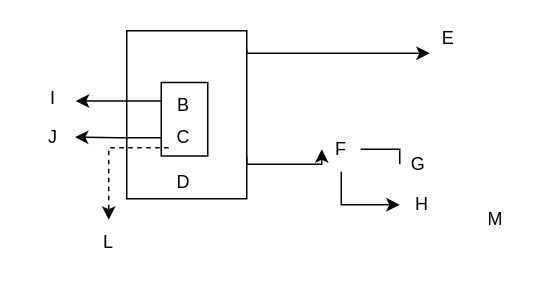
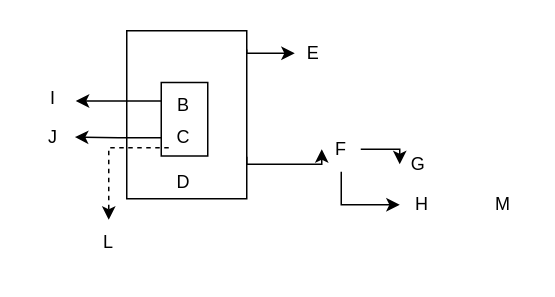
  <mxCell id="0" />
  <mxCell id="1" parent="0" />
  <mxCell id="2" style="edgeStyle=orthogonalEdgeStyle;rounded=0;orthogonalLoop=1;jettySize=auto;html=1;exitX=1;exitY=0.111;exitDx=0;exitDy=0;exitPerimeter=0;" parent="1" source="4" target="6" edge="1"><mxGeometry relative="1" as="geometry"><mxPoint x="204" y="85" as="targetPoint" /><Array as="points"><mxPoint x="164" y="35" /></Array></mxGeometry></mxCell>
  <mxCell id="3" style="edgeStyle=orthogonalEdgeStyle;rounded=0;orthogonalLoop=1;jettySize=auto;html=1;exitX=1;exitY=0.75;exitDx=0;exitDy=0;entryX=0;entryY=0.5;entryDx=0;entryDy=0;" parent="1" source="4" target="9" edge="1"><mxGeometry relative="1" as="geometry"><Array as="points"><mxPoint x="164" y="109" /></Array></mxGeometry></mxCell>
  <mxCell id="4" value="" style="rounded=0;whiteSpace=wrap;html=1;" parent="1" vertex="1"><mxGeometry x="84" y="20" width="80" height="112" as="geometry" /></mxCell>
  <mxCell id="5" value="D" style="text;html=1;strokeColor=none;fillColor=none;align=center;verticalAlign=middle;whiteSpace=wrap;rounded=0;" parent="1" vertex="1"><mxGeometry x="92" y="106" width="60" height="30" as="geometry" /></mxCell>
- <mxCell id="6" value="E" style="text;html=1;strokeColor=none;fillColor=none;align=center;verticalAlign=middle;whiteSpace=wrap;rounded=0;" parent="1" vertex="1"><mxGeometry x="286" y="10" width="25" height="30" as="geometry" /></mxCell>
+ <mxCell id="6" value="E" style="text;html=1;strokeColor=none;fillColor=none;align=center;verticalAlign=middle;whiteSpace=wrap;rounded=0;" parent="1" vertex="1"><mxGeometry x="196" y="20" width="25" height="30" as="geometry" /></mxCell>
  <mxCell id="7" style="edgeStyle=orthogonalEdgeStyle;rounded=0;orthogonalLoop=1;jettySize=auto;html=1;entryX=0;entryY=0.5;entryDx=0;entryDy=0;exitX=0.5;exitY=1;exitDx=0;exitDy=0;" parent="1" source="9" target="11" edge="1"><mxGeometry relative="1" as="geometry"><mxPoint x="238" y="119" as="sourcePoint" /><Array as="points"><mxPoint x="227" y="136" /></Array></mxGeometry></mxCell>
- <mxCell id="8" style="edgeStyle=orthogonalEdgeStyle;rounded=0;orthogonalLoop=1;jettySize=auto;html=1;exitX=1;exitY=0.5;exitDx=0;exitDy=0;entryX=0;entryY=0.5;entryDx=0;entryDy=0;endArrow=none;" parent="1" source="9" target="10" edge="1"><mxGeometry relative="1" as="geometry" /></mxCell>
+ <mxCell id="8" style="edgeStyle=orthogonalEdgeStyle;rounded=0;orthogonalLoop=1;jettySize=auto;html=1;exitX=1;exitY=0.5;exitDx=0;exitDy=0;entryX=0;entryY=0.5;entryDx=0;entryDy=0;" parent="1" source="9" target="10" edge="1"><mxGeometry relative="1" as="geometry" /></mxCell>
  <mxCell id="9" value="F" style="text;html=1;strokeColor=none;fillColor=none;align=center;verticalAlign=middle;whiteSpace=wrap;rounded=0;" parent="1" vertex="1"><mxGeometry x="214" y="84" width="26" height="30" as="geometry" /></mxCell>
  <mxCell id="10" value="G" style="text;html=1;strokeColor=none;fillColor=none;align=center;verticalAlign=middle;whiteSpace=wrap;rounded=0;" parent="1" vertex="1"><mxGeometry x="266" y="94" width="25" height="30" as="geometry" /></mxCell>
  <mxCell id="11" value="H" style="text;html=1;strokeColor=none;fillColor=none;align=center;verticalAlign=middle;whiteSpace=wrap;rounded=0;" parent="1" vertex="1"><mxGeometry x="266" y="121" width="30" height="30" as="geometry" /></mxCell>
- <mxCell id="12" value="M" style="text;html=1;strokeColor=none;fillColor=none;align=center;verticalAlign=middle;whiteSpace=wrap;rounded=0;" parent="1" vertex="1"><mxGeometry x="317" y="131" width="26" height="30" as="geometry" /></mxCell>
+ <mxCell id="12" value="M" style="text;html=1;strokeColor=none;fillColor=none;align=center;verticalAlign=middle;whiteSpace=wrap;rounded=0;" parent="1" vertex="1"><mxGeometry x="322" y="121" width="26" height="30" as="geometry" /></mxCell>
  <mxCell id="13" value="I" style="text;html=1;strokeColor=none;fillColor=none;align=center;verticalAlign=middle;whiteSpace=wrap;rounded=0;" parent="1" vertex="1"><mxGeometry x="20" y="50" width="30" height="30" as="geometry" /></mxCell>
  <mxCell id="14" value="J" style="text;html=1;strokeColor=none;fillColor=none;align=center;verticalAlign=middle;whiteSpace=wrap;rounded=0;" parent="1" vertex="1"><mxGeometry x="20" y="76" width="30" height="30" as="geometry" /></mxCell>
  <mxCell id="15" value="L" style="text;html=1;strokeColor=none;fillColor=none;align=center;verticalAlign=middle;whiteSpace=wrap;rounded=0;" parent="1" vertex="1"><mxGeometry x="42" y="146" width="60" height="30" as="geometry" /></mxCell>
  <mxCell id="16" style="edgeStyle=orthogonalEdgeStyle;rounded=0;orthogonalLoop=1;jettySize=auto;html=1;exitX=0;exitY=0.25;exitDx=0;exitDy=0;" parent="1" source="18" target="13" edge="1"><mxGeometry relative="1" as="geometry"><mxPoint x="31" y="104" as="targetPoint" /><Array as="points"><mxPoint x="58" y="67" /><mxPoint x="58" y="67" /></Array></mxGeometry></mxCell>
  <mxCell id="17" style="edgeStyle=orthogonalEdgeStyle;rounded=0;orthogonalLoop=1;jettySize=auto;html=1;exitX=0;exitY=0.75;exitDx=0;exitDy=0;entryX=0.981;entryY=0.497;entryDx=0;entryDy=0;entryPerimeter=0;" parent="1" source="18" target="14" edge="1"><mxGeometry relative="1" as="geometry" /></mxCell>
  <mxCell id="18" value="" style="rounded=0;whiteSpace=wrap;html=1;" parent="1" vertex="1"><mxGeometry x="107" y="54.5" width="31" height="49" as="geometry" /></mxCell>
  <mxCell id="19" value="B" style="text;html=1;strokeColor=none;fillColor=none;align=center;verticalAlign=middle;whiteSpace=wrap;rounded=0;" parent="1" vertex="1"><mxGeometry x="104" y="54.5" width="36" height="30" as="geometry" /></mxCell>
  <mxCell id="20" style="edgeStyle=orthogonalEdgeStyle;rounded=0;orthogonalLoop=1;jettySize=auto;html=1;exitX=0;exitY=0.75;exitDx=0;exitDy=0;dashed=1;" parent="1" source="21" target="15" edge="1"><mxGeometry relative="1" as="geometry" /></mxCell>
  <mxCell id="21" value="C" style="text;html=1;strokeColor=none;fillColor=none;align=center;verticalAlign=middle;whiteSpace=wrap;rounded=0;" parent="1" vertex="1"><mxGeometry x="112" y="75.5" width="20" height="30" as="geometry" /></mxCell>
